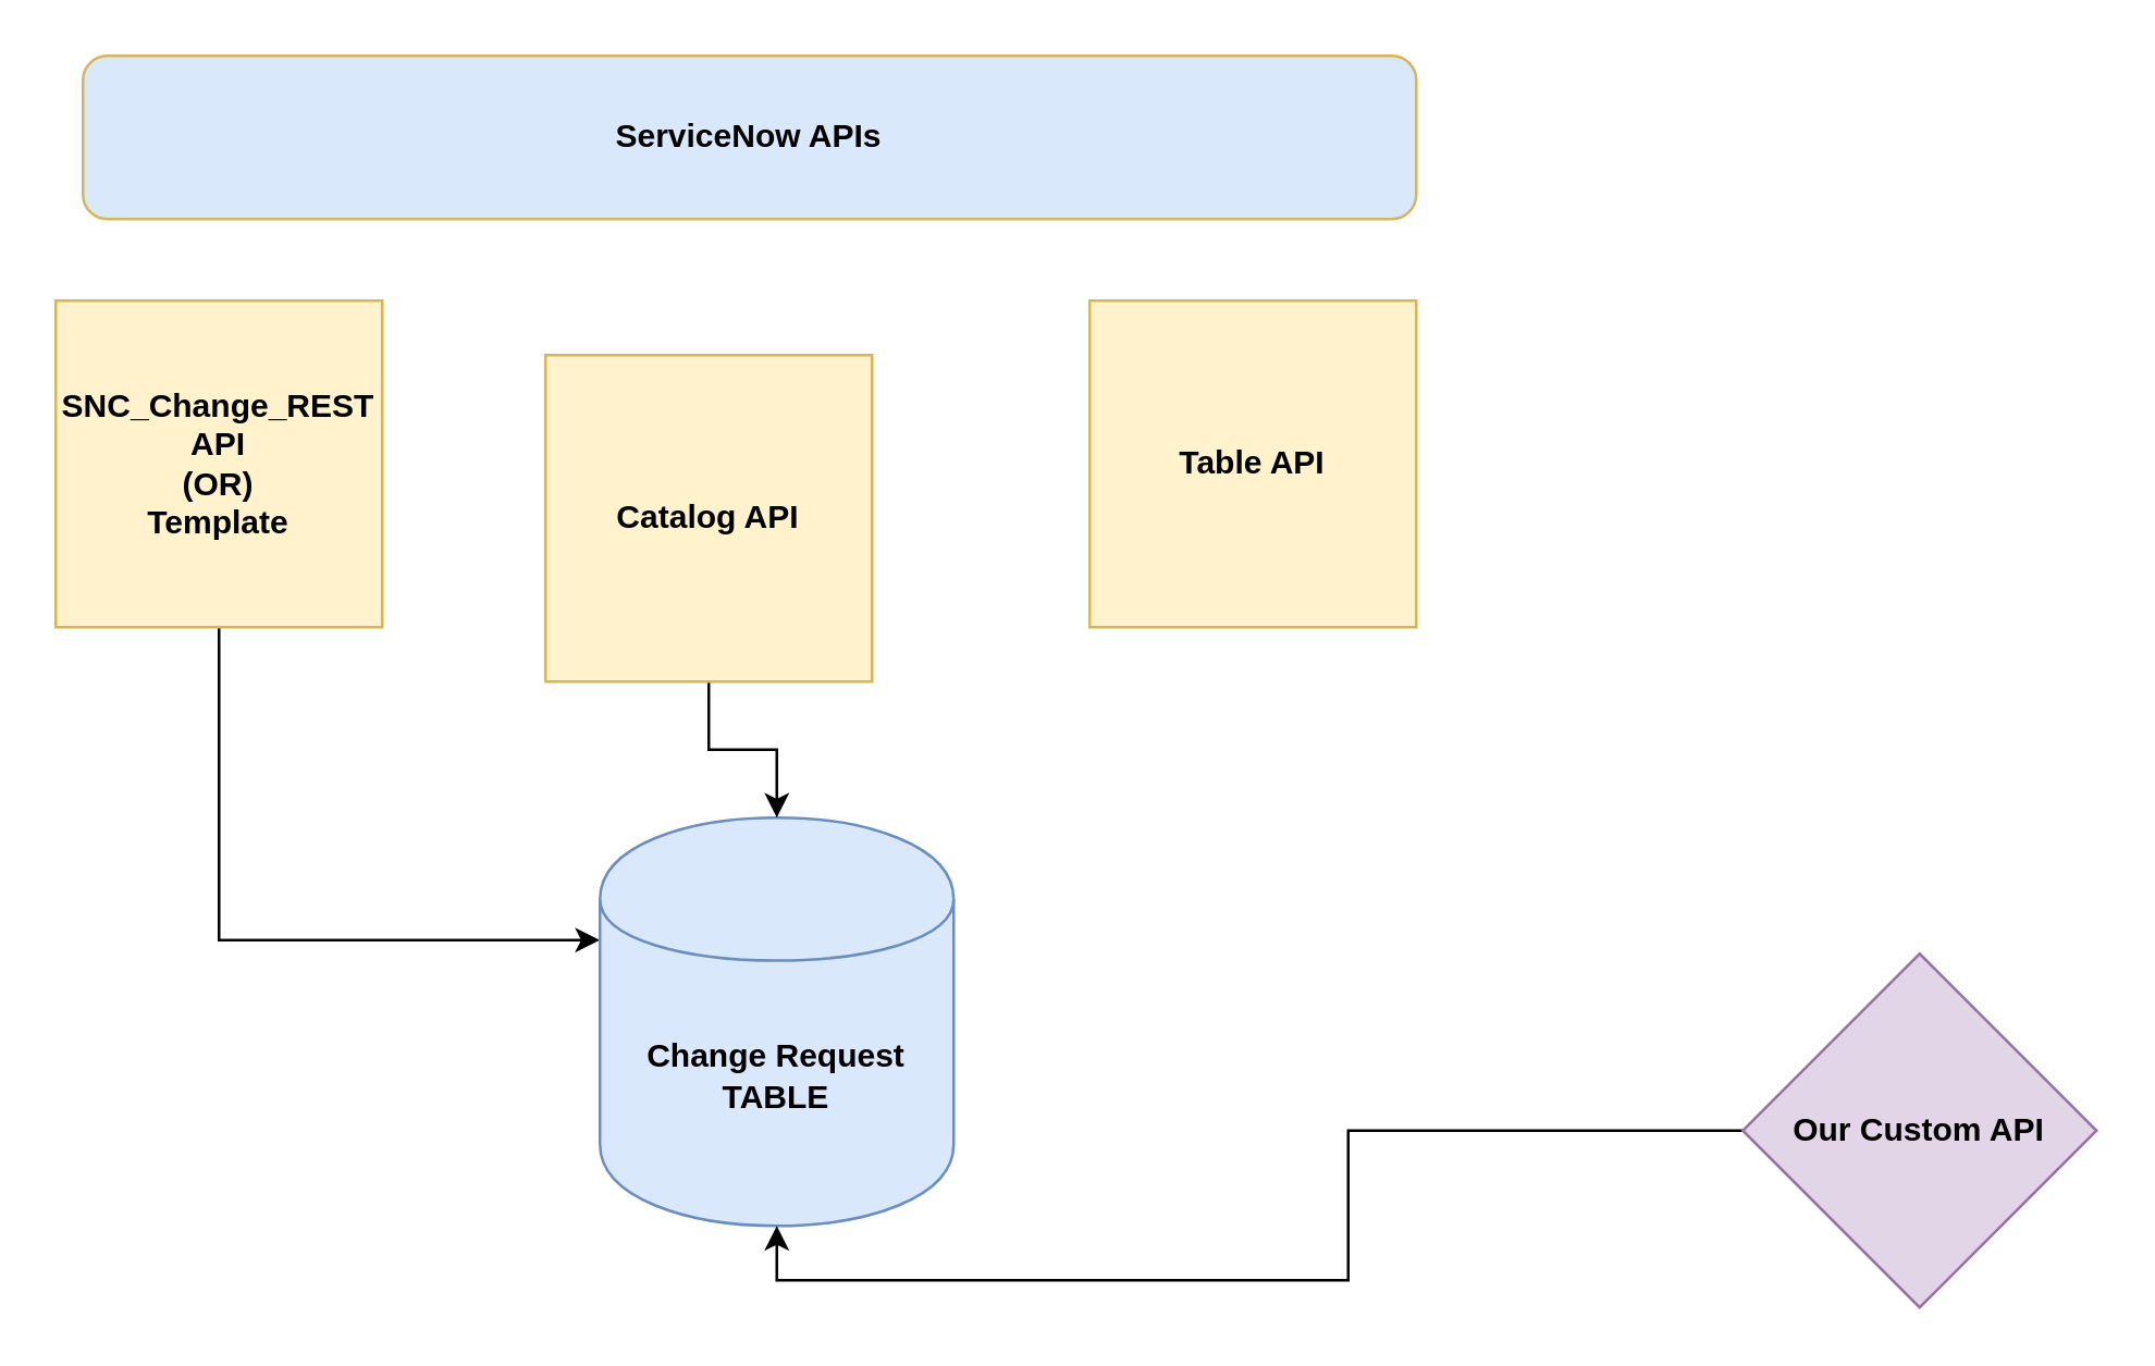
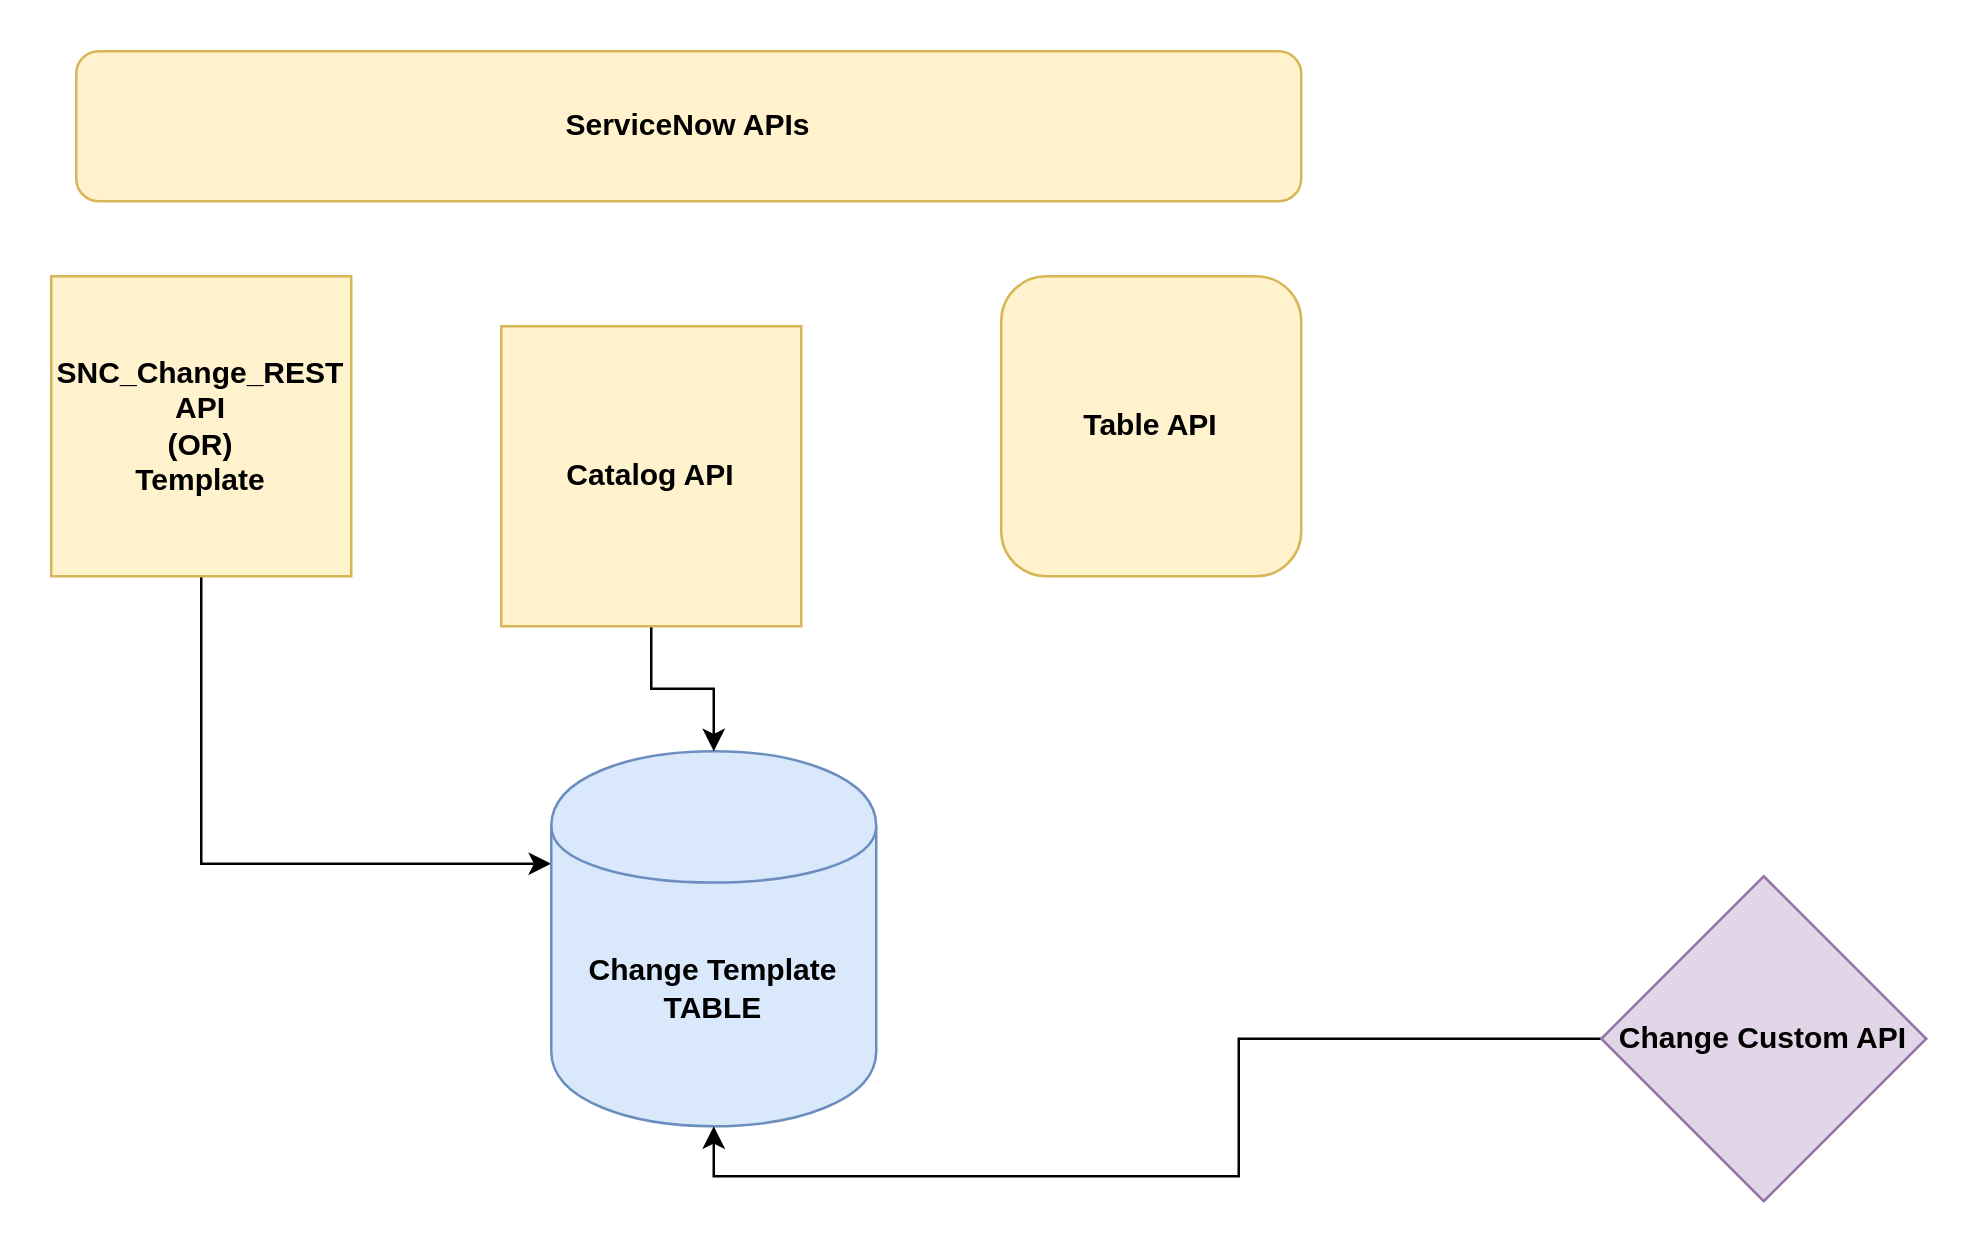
  <mxCell id="0" />
  <mxCell id="1" parent="0" />
  <mxCell id="2" style="edgeStyle=orthogonalEdgeStyle;rounded=0;orthogonalLoop=1;jettySize=auto;html=1;exitX=0.5;exitY=1;exitDx=0;exitDy=0;entryX=0;entryY=0.3;entryDx=0;entryDy=0;" parent="1" source="3" target="4" edge="1"><mxGeometry relative="1" as="geometry" /></mxCell>
  <mxCell id="3" value="&lt;div&gt;&lt;b&gt;SNC_Change_REST&lt;/b&gt;&lt;/div&gt;&lt;div&gt;&lt;b&gt;API&lt;br&gt;&lt;/b&gt;&lt;/div&gt;&lt;div&gt;&lt;b&gt;(OR)&lt;/b&gt;&lt;/div&gt;&lt;div&gt;&lt;b&gt;Template&lt;br&gt;&lt;/b&gt;&lt;/div&gt;" style="whiteSpace=wrap;html=1;aspect=fixed;fillColor=#fff2cc;strokeColor=#d6b656;" parent="1" vertex="1"><mxGeometry x="20" y="110" width="120" height="120" as="geometry" /></mxCell>
- <mxCell id="4" value="&lt;b&gt;Change Request TABLE&lt;/b&gt;" style="shape=cylinder;whiteSpace=wrap;html=1;boundedLbl=1;backgroundOutline=1;fillColor=#dae8fc;strokeColor=#6c8ebf;" parent="1" vertex="1"><mxGeometry x="220" y="300" width="130" height="150" as="geometry" /></mxCell>
+ <mxCell id="4" value="&lt;b&gt;Change Template TABLE&lt;/b&gt;" style="shape=cylinder;whiteSpace=wrap;html=1;boundedLbl=1;backgroundOutline=1;fillColor=#dae8fc;strokeColor=#6c8ebf;" parent="1" vertex="1"><mxGeometry x="220" y="300" width="130" height="150" as="geometry" /></mxCell>
  <mxCell id="5" style="edgeStyle=orthogonalEdgeStyle;rounded=0;orthogonalLoop=1;jettySize=auto;html=1;exitX=0;exitY=0.5;exitDx=0;exitDy=0;entryX=0.5;entryY=1;entryDx=0;entryDy=0;" parent="1" source="6" target="4" edge="1"><mxGeometry relative="1" as="geometry" /></mxCell>
- <mxCell id="6" value="&lt;b&gt;Our Custom API&lt;br&gt;&lt;/b&gt;" style="rhombus;whiteSpace=wrap;html=1;fillColor=#e1d5e7;strokeColor=#9673a6;" parent="1" vertex="1"><mxGeometry x="640" y="350" width="130" height="130" as="geometry" /></mxCell>
+ <mxCell id="6" value="&lt;b&gt;Change Custom API&lt;br&gt;&lt;/b&gt;" style="rhombus;whiteSpace=wrap;html=1;fillColor=#e1d5e7;strokeColor=#9673a6;" parent="1" vertex="1"><mxGeometry x="640" y="350" width="130" height="130" as="geometry" /></mxCell>
  <mxCell id="7" style="edgeStyle=orthogonalEdgeStyle;rounded=0;orthogonalLoop=1;jettySize=auto;html=1;exitX=0.5;exitY=1;exitDx=0;exitDy=0;entryX=0.5;entryY=0;entryDx=0;entryDy=0;" parent="1" source="8" target="4" edge="1"><mxGeometry relative="1" as="geometry" /></mxCell>
  <mxCell id="8" value="&lt;b&gt;Catalog API&lt;/b&gt;" style="whiteSpace=wrap;html=1;aspect=fixed;fillColor=#fff2cc;strokeColor=#d6b656;" parent="1" vertex="1"><mxGeometry x="200" y="130" width="120" height="120" as="geometry" /></mxCell>
- <mxCell id="9" value="&lt;b&gt;Table API&lt;br&gt;&lt;/b&gt;" style="whiteSpace=wrap;html=1;aspect=fixed;fillColor=#fff2cc;strokeColor=#d6b656;" parent="1" vertex="1"><mxGeometry x="400" y="110" width="120" height="120" as="geometry" /></mxCell>
- <mxCell id="10" value="&lt;b&gt;ServiceNow APIs&lt;br&gt;&lt;/b&gt;" style="rounded=1;whiteSpace=wrap;html=1;fillColor=#dae8fc;strokeColor=#d6b656;" vertex="1" parent="1"><mxGeometry x="30" y="20" width="490" height="60" as="geometry" /></mxCell>
+ <mxCell id="9" value="&lt;b&gt;Table API&lt;br&gt;&lt;/b&gt;" style="whiteSpace=wrap;html=1;aspect=fixed;fillColor=#fff2cc;strokeColor=#d6b656;rounded=1;" parent="1" vertex="1"><mxGeometry x="400" y="110" width="120" height="120" as="geometry" /></mxCell>
+ <mxCell id="10" value="&lt;b&gt;ServiceNow APIs&lt;br&gt;&lt;/b&gt;" style="rounded=1;whiteSpace=wrap;html=1;fillColor=#fff2cc;strokeColor=#d6b656;" vertex="1" parent="1"><mxGeometry x="30" y="20" width="490" height="60" as="geometry" /></mxCell>
